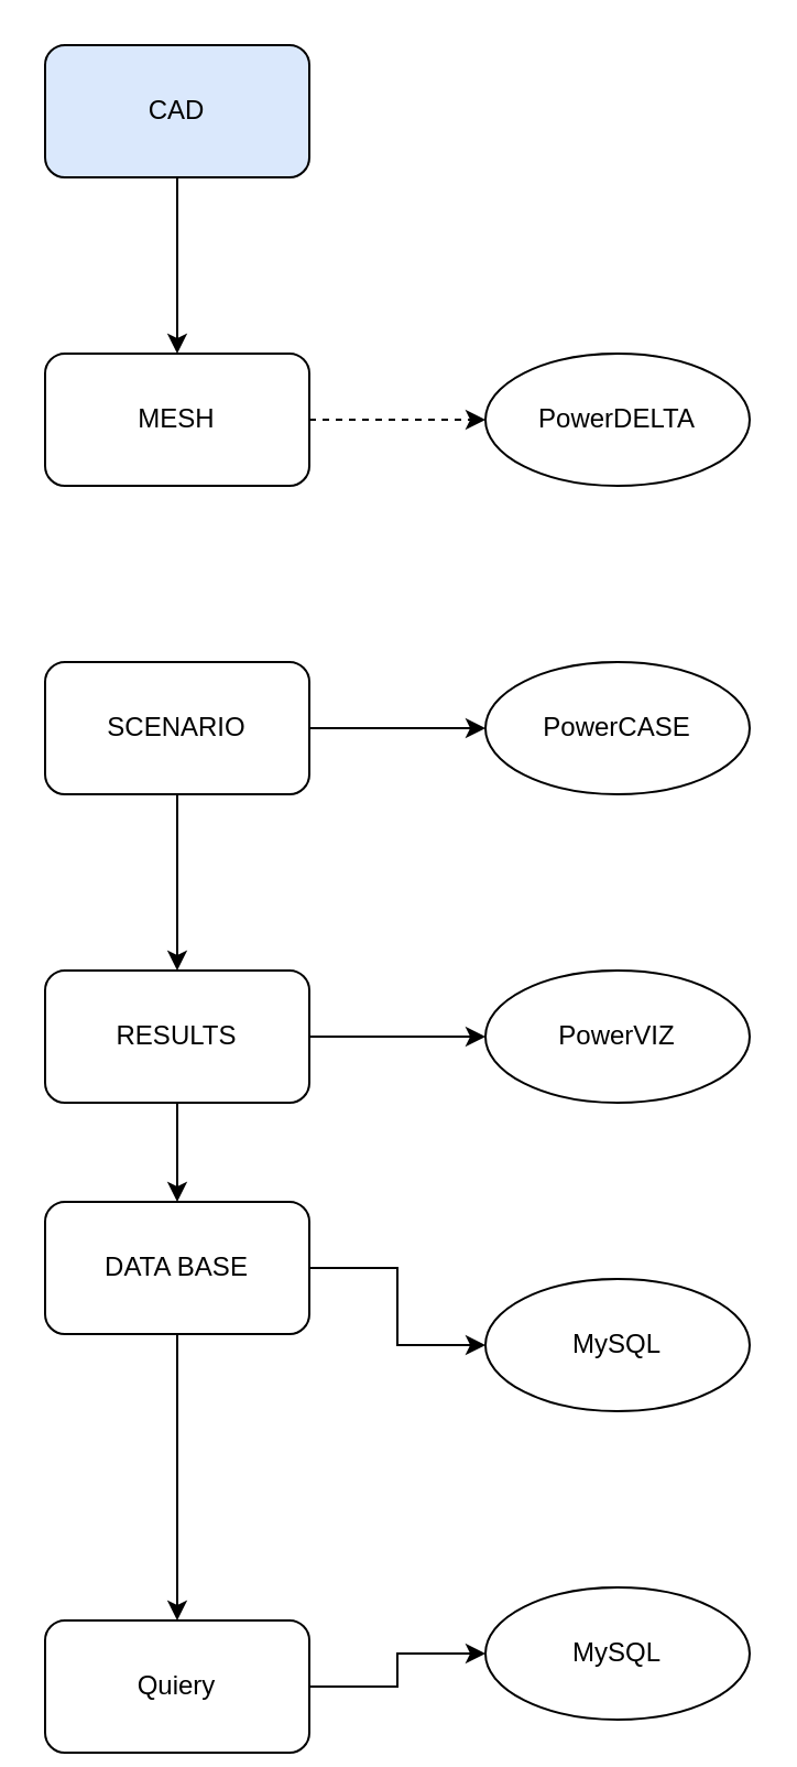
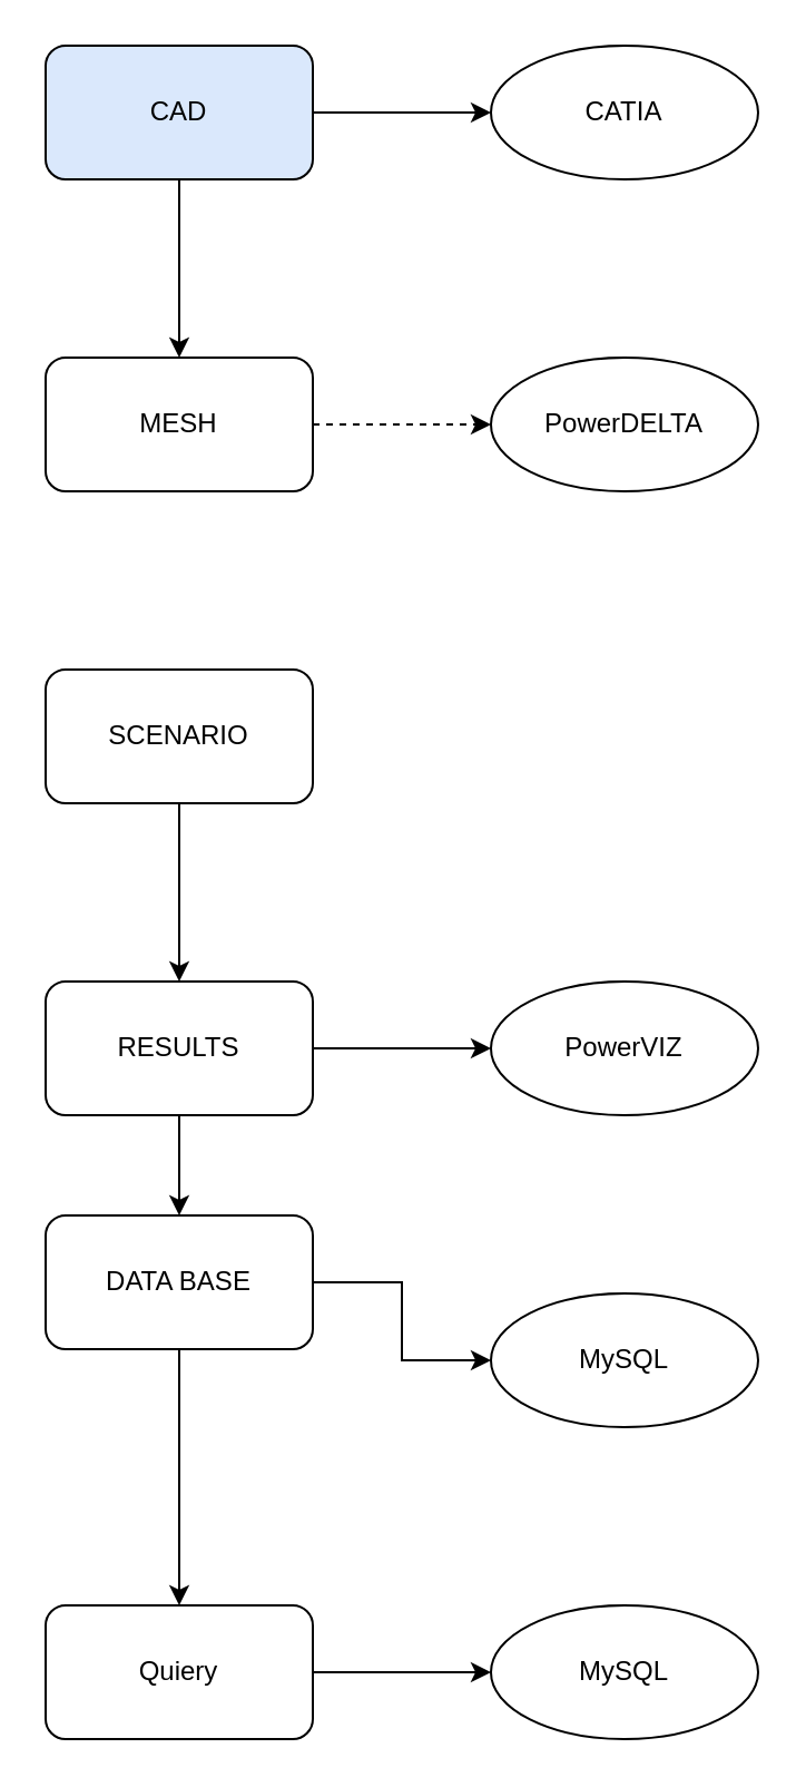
  <mxCell id="0" />
  <mxCell id="1" parent="0" />
  <mxCell id="2" value="" style="edgeStyle=orthogonalEdgeStyle;rounded=0;orthogonalLoop=1;jettySize=auto;html=1;" edge="1" parent="1" source="4" target="6"><mxGeometry relative="1" as="geometry" /></mxCell>
+ <mxCell id="3" value="" style="edgeStyle=orthogonalEdgeStyle;rounded=0;orthogonalLoop=1;jettySize=auto;html=1;" edge="1" parent="1" source="4" target="18"><mxGeometry relative="1" as="geometry" /></mxCell>
  <mxCell id="4" value="CAD" style="rounded=1;whiteSpace=wrap;html=1;fillColor=#dae8fc;" vertex="1" parent="1"><mxGeometry x="20" y="20" width="120" height="60" as="geometry" /></mxCell>
  <mxCell id="5" value="" style="edgeStyle=orthogonalEdgeStyle;rounded=0;orthogonalLoop=1;jettySize=auto;html=1;dashed=1;" edge="1" parent="1" source="6" target="19"><mxGeometry relative="1" as="geometry" /></mxCell>
  <mxCell id="6" value="MESH" style="rounded=1;whiteSpace=wrap;html=1;" vertex="1" parent="1"><mxGeometry x="20" y="160" width="120" height="60" as="geometry" /></mxCell>
  <mxCell id="7" value="" style="edgeStyle=orthogonalEdgeStyle;rounded=0;orthogonalLoop=1;jettySize=auto;html=1;" edge="1" parent="1" source="9" target="12"><mxGeometry relative="1" as="geometry" /></mxCell>
- <mxCell id="8" value="" style="edgeStyle=orthogonalEdgeStyle;rounded=0;orthogonalLoop=1;jettySize=auto;html=1;" edge="1" parent="1" source="9" target="20"><mxGeometry relative="1" as="geometry" /></mxCell>
  <mxCell id="9" value="SCENARIO" style="rounded=1;whiteSpace=wrap;html=1;" vertex="1" parent="1"><mxGeometry x="20" y="300" width="120" height="60" as="geometry" /></mxCell>
  <mxCell id="10" value="" style="edgeStyle=orthogonalEdgeStyle;rounded=0;orthogonalLoop=1;jettySize=auto;html=1;" edge="1" parent="1" source="12" target="15"><mxGeometry relative="1" as="geometry" /></mxCell>
  <mxCell id="11" value="" style="edgeStyle=orthogonalEdgeStyle;rounded=0;orthogonalLoop=1;jettySize=auto;html=1;" edge="1" parent="1" source="12" target="21"><mxGeometry relative="1" as="geometry" /></mxCell>
  <mxCell id="12" value="RESULTS" style="rounded=1;whiteSpace=wrap;html=1;" vertex="1" parent="1"><mxGeometry x="20" y="440" width="120" height="60" as="geometry" /></mxCell>
  <mxCell id="13" value="" style="edgeStyle=orthogonalEdgeStyle;rounded=0;orthogonalLoop=1;jettySize=auto;html=1;" edge="1" parent="1" source="15" target="17"><mxGeometry relative="1" as="geometry" /></mxCell>
  <mxCell id="14" value="" style="edgeStyle=orthogonalEdgeStyle;rounded=0;orthogonalLoop=1;jettySize=auto;html=1;" edge="1" parent="1" source="15" target="22"><mxGeometry relative="1" as="geometry" /></mxCell>
  <mxCell id="15" value="DATA BASE" style="rounded=1;whiteSpace=wrap;html=1;" vertex="1" parent="1"><mxGeometry x="20" y="545" width="120" height="60" as="geometry" /></mxCell>
  <mxCell id="16" value="" style="edgeStyle=orthogonalEdgeStyle;rounded=0;orthogonalLoop=1;jettySize=auto;html=1;" edge="1" parent="1" source="17" target="23"><mxGeometry relative="1" as="geometry" /></mxCell>
- <mxCell id="17" value="Quiery" style="rounded=1;whiteSpace=wrap;html=1;" vertex="1" parent="1"><mxGeometry x="20" y="735" width="120" height="60" as="geometry" /></mxCell>
+ <mxCell id="17" value="Quiery" style="rounded=1;whiteSpace=wrap;html=1;" vertex="1" parent="1"><mxGeometry x="20" y="720" width="120" height="60" as="geometry" /></mxCell>
+ <mxCell id="18" value="CATIA" style="ellipse;whiteSpace=wrap;html=1;rounded=1;" vertex="1" parent="1"><mxGeometry x="220" y="20" width="120" height="60" as="geometry" /></mxCell>
  <mxCell id="19" value="PowerDELTA" style="ellipse;whiteSpace=wrap;html=1;rounded=1;" vertex="1" parent="1"><mxGeometry x="220" y="160" width="120" height="60" as="geometry" /></mxCell>
- <mxCell id="20" value="PowerCASE" style="ellipse;whiteSpace=wrap;html=1;rounded=1;" vertex="1" parent="1"><mxGeometry x="220" y="300" width="120" height="60" as="geometry" /></mxCell>
  <mxCell id="21" value="PowerVIZ" style="ellipse;whiteSpace=wrap;html=1;rounded=1;" vertex="1" parent="1"><mxGeometry x="220" y="440" width="120" height="60" as="geometry" /></mxCell>
  <mxCell id="22" value="MySQL" style="ellipse;whiteSpace=wrap;html=1;rounded=1;" vertex="1" parent="1"><mxGeometry x="220" y="580" width="120" height="60" as="geometry" /></mxCell>
  <mxCell id="23" value="MySQL" style="ellipse;whiteSpace=wrap;html=1;rounded=1;" vertex="1" parent="1"><mxGeometry x="220" y="720" width="120" height="60" as="geometry" /></mxCell>
